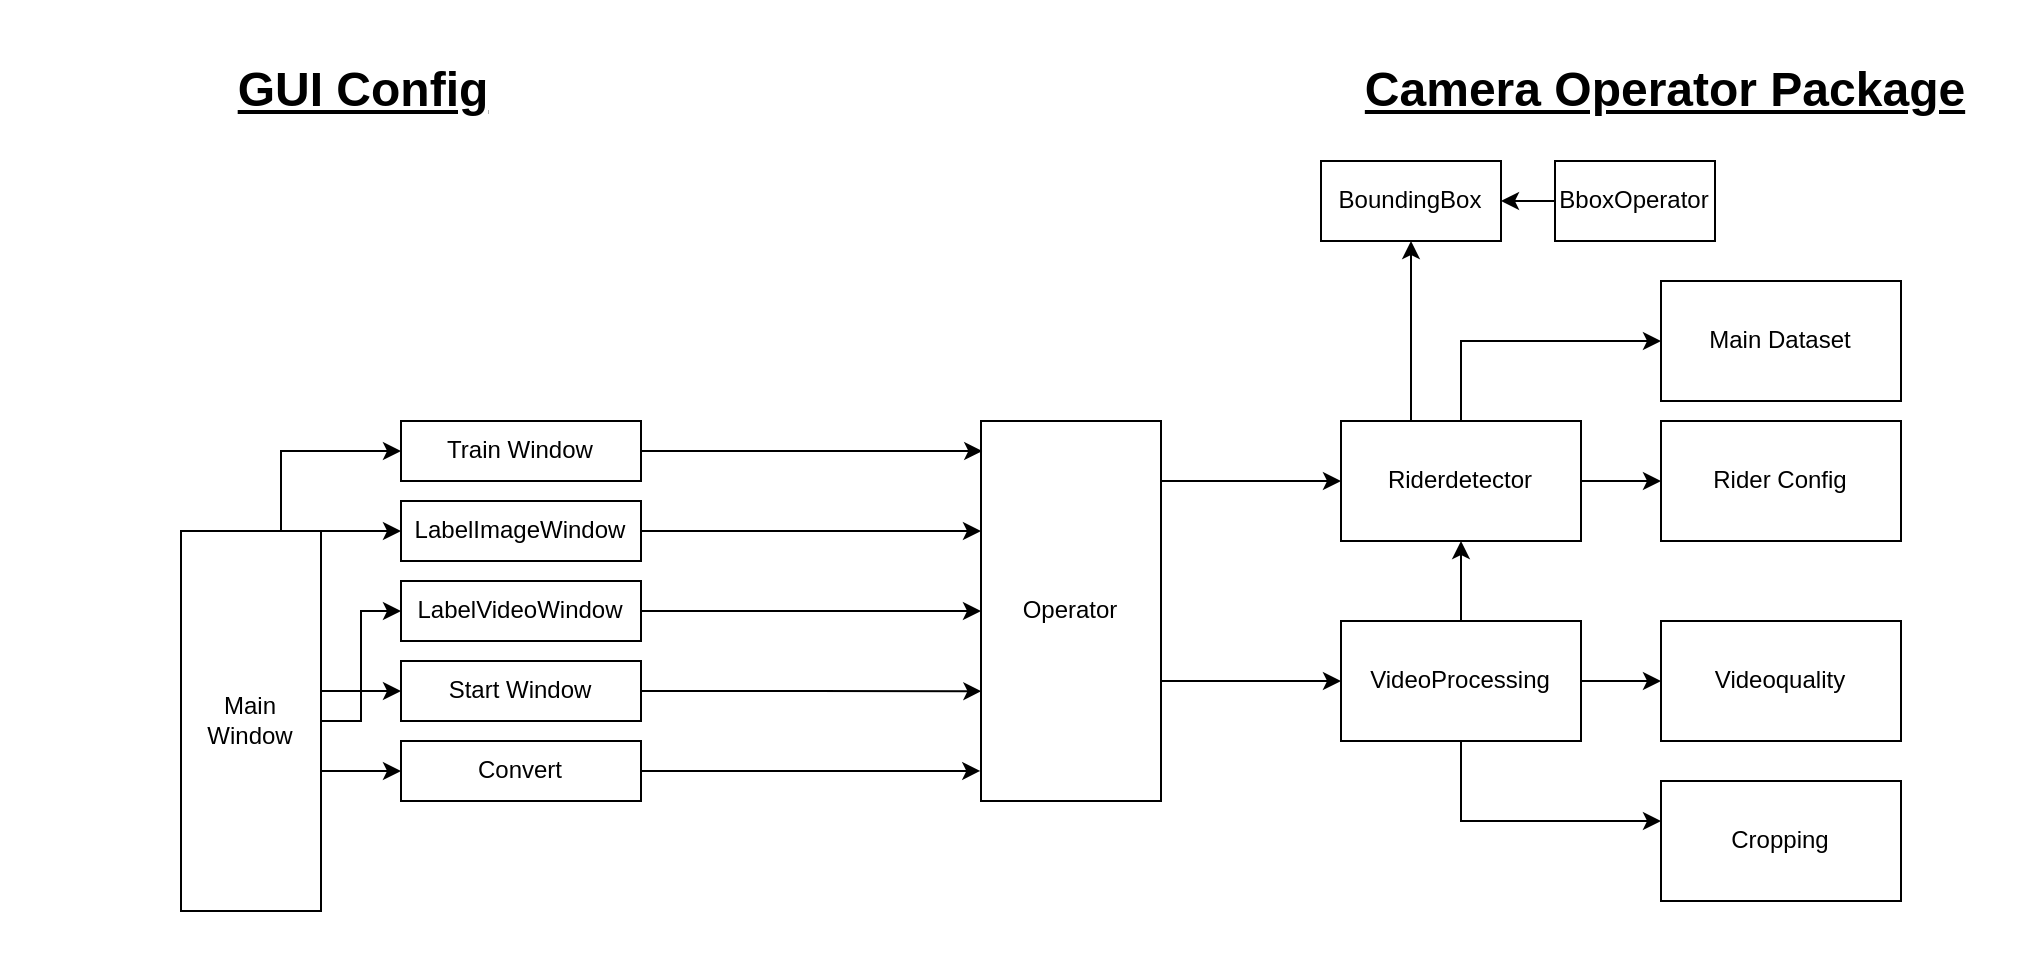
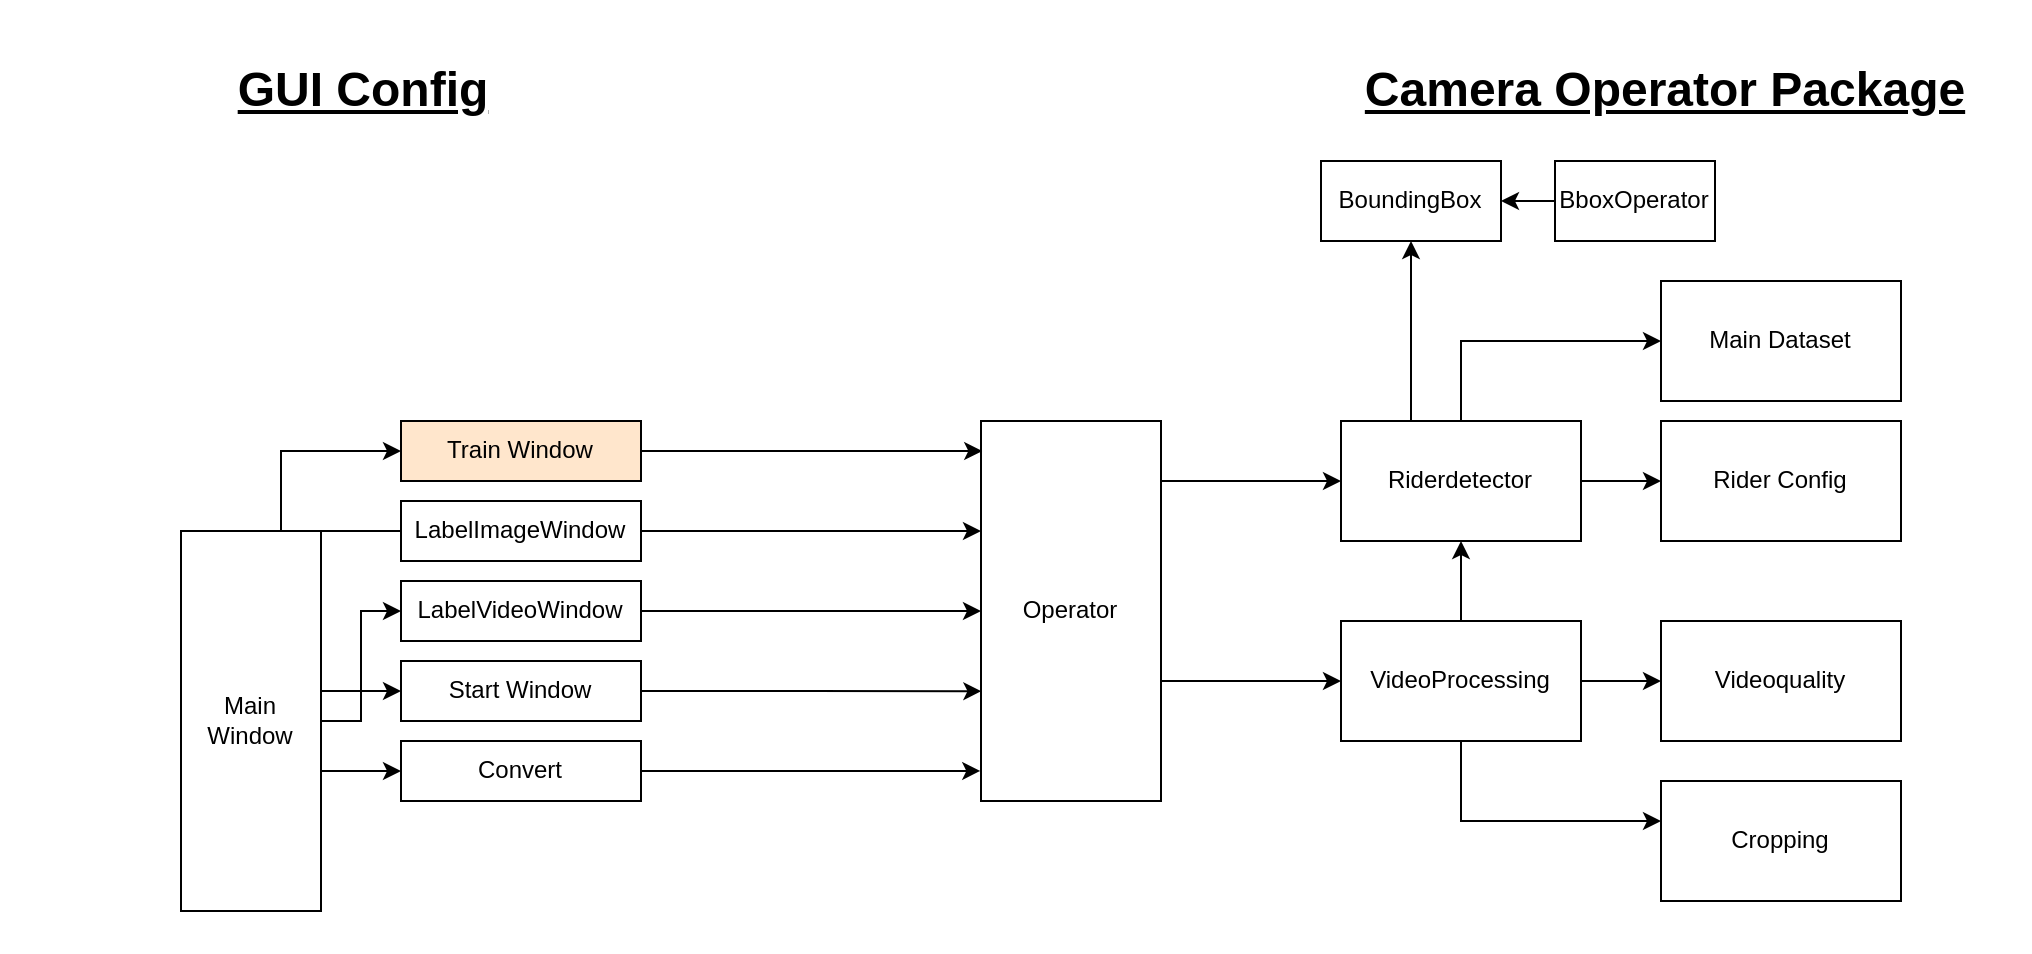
  <mxCell id="0" />
  <mxCell id="1" parent="0" />
  <mxCell id="2" style="edgeStyle=orthogonalEdgeStyle;rounded=0;orthogonalLoop=1;jettySize=auto;html=1;exitX=1;exitY=0.5;exitDx=0;exitDy=0;entryX=0;entryY=0.5;entryDx=0;entryDy=0;" edge="1" parent="1" source="5" target="6"><mxGeometry relative="1" as="geometry" /></mxCell>
  <mxCell id="3" style="edgeStyle=orthogonalEdgeStyle;rounded=0;orthogonalLoop=1;jettySize=auto;html=1;" edge="1" parent="1" source="5" target="9"><mxGeometry relative="1" as="geometry"><mxPoint x="800" y="420" as="targetPoint" /><Array as="points"><mxPoint x="730" y="410" /></Array></mxGeometry></mxCell>
  <mxCell id="4" style="edgeStyle=orthogonalEdgeStyle;rounded=0;orthogonalLoop=1;jettySize=auto;html=1;entryX=0.5;entryY=1;entryDx=0;entryDy=0;" edge="1" parent="1" source="5" target="13"><mxGeometry relative="1" as="geometry" /></mxCell>
  <mxCell id="5" value="VideoProcessing" style="rounded=0;whiteSpace=wrap;html=1;" vertex="1" parent="1"><mxGeometry x="670" y="310" width="120" height="60" as="geometry" /></mxCell>
  <mxCell id="6" value="Videoquality" style="rounded=0;whiteSpace=wrap;html=1;" vertex="1" parent="1"><mxGeometry x="830" y="310" width="120" height="60" as="geometry" /></mxCell>
  <mxCell id="7" value="Main Dataset" style="rounded=0;whiteSpace=wrap;html=1;" vertex="1" parent="1"><mxGeometry x="830" y="140" width="120" height="60" as="geometry" /></mxCell>
  <mxCell id="8" value="Rider Config" style="rounded=0;whiteSpace=wrap;html=1;" vertex="1" parent="1"><mxGeometry x="830" y="210" width="120" height="60" as="geometry" /></mxCell>
  <mxCell id="9" value="Cropping" style="rounded=0;whiteSpace=wrap;html=1;" vertex="1" parent="1"><mxGeometry x="830" y="390" width="120" height="60" as="geometry" /></mxCell>
  <mxCell id="10" style="edgeStyle=orthogonalEdgeStyle;rounded=0;orthogonalLoop=1;jettySize=auto;html=1;exitX=0.5;exitY=0;exitDx=0;exitDy=0;entryX=0;entryY=0.5;entryDx=0;entryDy=0;" edge="1" parent="1" source="13" target="7"><mxGeometry relative="1" as="geometry" /></mxCell>
  <mxCell id="11" style="edgeStyle=orthogonalEdgeStyle;rounded=0;orthogonalLoop=1;jettySize=auto;html=1;entryX=0;entryY=0.5;entryDx=0;entryDy=0;" edge="1" parent="1" source="13" target="8"><mxGeometry relative="1" as="geometry" /></mxCell>
  <mxCell id="12" style="edgeStyle=orthogonalEdgeStyle;rounded=0;orthogonalLoop=1;jettySize=auto;html=1;entryX=0.5;entryY=1;entryDx=0;entryDy=0;" edge="1" parent="1" source="13" target="17"><mxGeometry relative="1" as="geometry"><Array as="points"><mxPoint x="705" y="160" /><mxPoint x="705" y="160" /></Array></mxGeometry></mxCell>
  <mxCell id="13" value="Riderdetector" style="rounded=0;whiteSpace=wrap;html=1;" vertex="1" parent="1"><mxGeometry x="670" y="210" width="120" height="60" as="geometry" /></mxCell>
  <mxCell id="14" style="edgeStyle=orthogonalEdgeStyle;rounded=0;orthogonalLoop=1;jettySize=auto;html=1;exitX=1;exitY=0.25;exitDx=0;exitDy=0;entryX=0;entryY=0.5;entryDx=0;entryDy=0;" edge="1" parent="1" source="16" target="13"><mxGeometry relative="1" as="geometry"><Array as="points"><mxPoint x="580" y="240" /></Array></mxGeometry></mxCell>
  <mxCell id="15" style="edgeStyle=orthogonalEdgeStyle;rounded=0;orthogonalLoop=1;jettySize=auto;html=1;exitX=1;exitY=0.75;exitDx=0;exitDy=0;entryX=0;entryY=0.5;entryDx=0;entryDy=0;" edge="1" parent="1" source="16" target="5"><mxGeometry relative="1" as="geometry"><Array as="points"><mxPoint x="580" y="340" /></Array></mxGeometry></mxCell>
  <mxCell id="16" value="Operator" style="rounded=0;whiteSpace=wrap;html=1;" vertex="1" parent="1"><mxGeometry x="490" y="210" width="90" height="190" as="geometry" /></mxCell>
  <mxCell id="17" value="BoundingBox" style="rounded=0;whiteSpace=wrap;html=1;" vertex="1" parent="1"><mxGeometry x="660" y="80" width="90" height="40" as="geometry" /></mxCell>
  <mxCell id="18" style="edgeStyle=orthogonalEdgeStyle;rounded=0;orthogonalLoop=1;jettySize=auto;html=1;" edge="1" parent="1" source="19" target="17"><mxGeometry relative="1" as="geometry" /></mxCell>
  <mxCell id="19" value="BboxOperator" style="rounded=0;whiteSpace=wrap;html=1;" vertex="1" parent="1"><mxGeometry x="777" y="80" width="80" height="40" as="geometry" /></mxCell>
  <mxCell id="20" value="&lt;font style=&quot;font-size: 24px&quot;&gt;&lt;u&gt;&lt;b&gt;Camera Operator Package&lt;/b&gt;&lt;/u&gt;&lt;/font&gt;" style="text;html=1;strokeColor=none;fillColor=none;align=center;verticalAlign=middle;whiteSpace=wrap;rounded=0;" vertex="1" parent="1"><mxGeometry x="670.5" y="20" width="323" height="50" as="geometry" /></mxCell>
  <mxCell id="21" style="edgeStyle=orthogonalEdgeStyle;rounded=0;orthogonalLoop=1;jettySize=auto;html=1;" edge="1" parent="1" source="26" target="28"><mxGeometry relative="1" as="geometry"><Array as="points"><mxPoint x="140" y="225" /><mxPoint x="140" y="225" /></Array></mxGeometry></mxCell>
- <mxCell id="22" style="edgeStyle=orthogonalEdgeStyle;rounded=0;orthogonalLoop=1;jettySize=auto;html=1;entryX=0;entryY=0.5;entryDx=0;entryDy=0;" edge="1" parent="1" source="26" target="31"><mxGeometry relative="1" as="geometry"><Array as="points"><mxPoint x="150" y="265" /><mxPoint x="150" y="265" /></Array></mxGeometry></mxCell>
+ <mxCell id="22" style="edgeStyle=orthogonalEdgeStyle;rounded=0;orthogonalLoop=1;jettySize=auto;html=1;entryX=0;entryY=0.5;entryDx=0;entryDy=0;endArrow=none;" edge="1" parent="1" source="26" target="31"><mxGeometry relative="1" as="geometry"><Array as="points"><mxPoint x="150" y="265" /><mxPoint x="150" y="265" /></Array></mxGeometry></mxCell>
  <mxCell id="23" style="edgeStyle=orthogonalEdgeStyle;rounded=0;orthogonalLoop=1;jettySize=auto;html=1;" edge="1" parent="1" source="26" target="33"><mxGeometry relative="1" as="geometry" /></mxCell>
  <mxCell id="24" style="edgeStyle=orthogonalEdgeStyle;rounded=0;orthogonalLoop=1;jettySize=auto;html=1;entryX=0;entryY=0.5;entryDx=0;entryDy=0;" edge="1" parent="1" source="26" target="35"><mxGeometry relative="1" as="geometry"><Array as="points"><mxPoint x="150" y="345" /><mxPoint x="150" y="345" /></Array></mxGeometry></mxCell>
  <mxCell id="25" style="edgeStyle=orthogonalEdgeStyle;rounded=0;orthogonalLoop=1;jettySize=auto;html=1;entryX=0;entryY=0.5;entryDx=0;entryDy=0;" edge="1" parent="1" source="26" target="37"><mxGeometry relative="1" as="geometry"><Array as="points"><mxPoint x="160" y="385" /><mxPoint x="160" y="385" /></Array></mxGeometry></mxCell>
  <mxCell id="26" value="Main Window" style="rounded=0;whiteSpace=wrap;html=1;" vertex="1" parent="1"><mxGeometry x="90" y="265" width="70" height="190" as="geometry" /></mxCell>
  <mxCell id="27" style="edgeStyle=orthogonalEdgeStyle;rounded=0;orthogonalLoop=1;jettySize=auto;html=1;entryX=0.007;entryY=0.079;entryDx=0;entryDy=0;entryPerimeter=0;" edge="1" parent="1" source="28" target="16"><mxGeometry relative="1" as="geometry" /></mxCell>
- <mxCell id="28" value="Train Window" style="rounded=0;whiteSpace=wrap;html=1;" vertex="1" parent="1"><mxGeometry x="200" y="210" width="120" height="30" as="geometry" /></mxCell>
+ <mxCell id="28" value="Train Window" style="rounded=0;whiteSpace=wrap;html=1;fillColor=#ffe6cc;" vertex="1" parent="1"><mxGeometry x="200" y="210" width="120" height="30" as="geometry" /></mxCell>
  <mxCell id="29" value="&lt;font style=&quot;font-size: 24px&quot;&gt;&lt;u&gt;&lt;b&gt;GUI Config&lt;/b&gt;&lt;/u&gt;&lt;/font&gt;" style="text;html=1;strokeColor=none;fillColor=none;align=center;verticalAlign=middle;whiteSpace=wrap;rounded=0;" vertex="1" parent="1"><mxGeometry x="20" y="20" width="323" height="50" as="geometry" /></mxCell>
  <mxCell id="30" style="edgeStyle=orthogonalEdgeStyle;rounded=0;orthogonalLoop=1;jettySize=auto;html=1;" edge="1" parent="1" source="31" target="16"><mxGeometry relative="1" as="geometry"><mxPoint x="450" y="265" as="targetPoint" /><Array as="points"><mxPoint x="450" y="265" /><mxPoint x="450" y="265" /></Array></mxGeometry></mxCell>
  <mxCell id="31" value="LabelImageWindow" style="rounded=0;whiteSpace=wrap;html=1;" vertex="1" parent="1"><mxGeometry x="200" y="250" width="120" height="30" as="geometry" /></mxCell>
  <mxCell id="32" style="edgeStyle=orthogonalEdgeStyle;rounded=0;orthogonalLoop=1;jettySize=auto;html=1;" edge="1" parent="1" source="33"><mxGeometry relative="1" as="geometry"><mxPoint x="490" y="305" as="targetPoint" /><Array as="points"><mxPoint x="490" y="305" /></Array></mxGeometry></mxCell>
  <mxCell id="33" value="LabelVideoWindow" style="rounded=0;whiteSpace=wrap;html=1;" vertex="1" parent="1"><mxGeometry x="200" y="290" width="120" height="30" as="geometry" /></mxCell>
  <mxCell id="34" style="edgeStyle=orthogonalEdgeStyle;rounded=0;orthogonalLoop=1;jettySize=auto;html=1;entryX=0.002;entryY=0.711;entryDx=0;entryDy=0;entryPerimeter=0;" edge="1" parent="1" source="35" target="16"><mxGeometry relative="1" as="geometry" /></mxCell>
  <mxCell id="35" value="Start Window" style="rounded=0;whiteSpace=wrap;html=1;" vertex="1" parent="1"><mxGeometry x="200" y="330" width="120" height="30" as="geometry" /></mxCell>
  <mxCell id="36" style="edgeStyle=orthogonalEdgeStyle;rounded=0;orthogonalLoop=1;jettySize=auto;html=1;entryX=-0.004;entryY=0.921;entryDx=0;entryDy=0;entryPerimeter=0;" edge="1" parent="1" source="37" target="16"><mxGeometry relative="1" as="geometry" /></mxCell>
  <mxCell id="37" value="Convert" style="rounded=0;whiteSpace=wrap;html=1;" vertex="1" parent="1"><mxGeometry x="200" y="370" width="120" height="30" as="geometry" /></mxCell>
